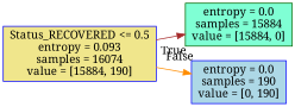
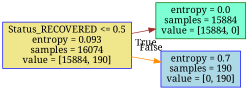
  digraph {
    rankdir=LR
    fontname="Noto Serif"
    node [shape=box style=filled color=blue fontname="Noto Serif"]
    edge [labeldistance=2.5 style=solid fontname="Noto Serif"]
    n1 [label="Status_RECOVERED <= 0.5\nentropy = 0.093\nsamples = 16074\nvalue = [15884, 190]" fillcolor=khaki]
    n2 [label="entropy = 0.0\nsamples = 15884\nvalue = [15884, 0]" fillcolor=aquamarine color=darkgreen]
-   n3 [label="entropy = 0.0\nsamples = 190\nvalue = [0, 190]" fillcolor=lightblue]
+   n3 [label="entropy = 0.7\nsamples = 190\nvalue = [0, 190]" fillcolor=lightblue]
    n1 -> n2 [headlabel=True labelangle=45 color=brown]
    n1 -> n3 [headlabel=False labelangle=-45 color=darkorange]
  }
